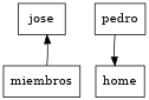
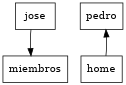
  digraph {
    node [shape=box]
    jose
    pedro
    home
    miembros
    subgraph sub_1 {
      rank=same
      jose
      pedro
    }
-   pedro -> home
-   miembros -> jose
+   home -> pedro
+   jose -> miembros
  }
